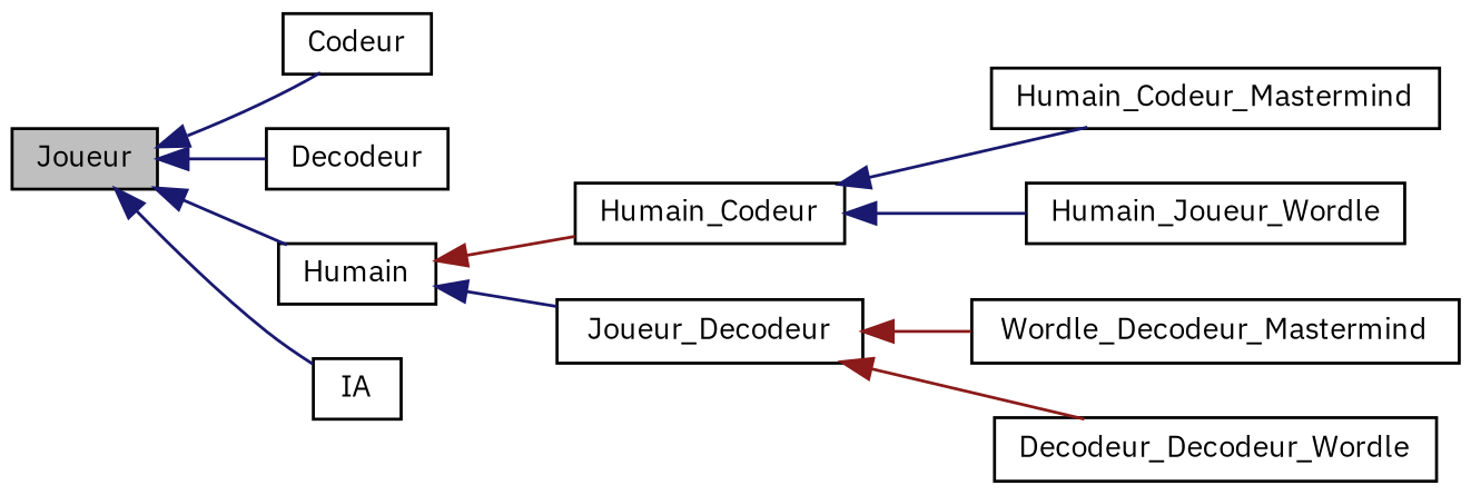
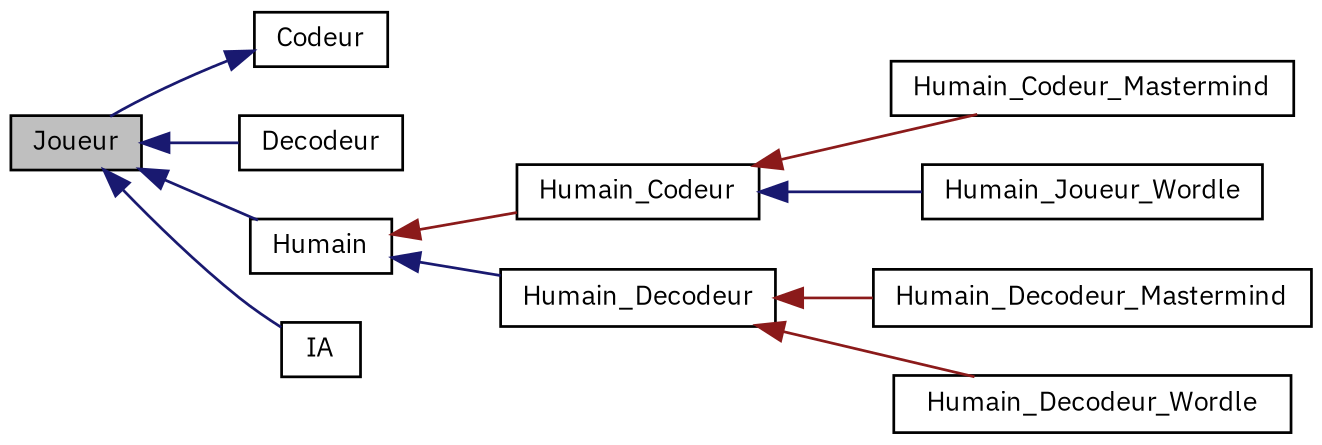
  digraph {
    fontname="IBM Plex Sans"
    rankdir=LR
    node [color=black fillcolor=white fontname="IBM Plex Sans" fontsize=10 shape=record style=filled]
    edge [color=midnightblue dir=back fontname="IBM Plex Sans" fontsize=10 labelfontname=Helvetica labelfontsize=10 style=solid]
    n1 [fillcolor=grey75 fontcolor=black height=0.2 label=Joueur width=0.4]
    n2 [height=0.2 label=Codeur width=0.4]
    n3 [height=0.2 label=Decodeur width=0.4]
    n4 [height=0.2 label=Humain width=0.4]
    n5 [height=0.2 label=IA width=0.4]
    n6 [height=0.2 label=Humain_Codeur width=0.4]
-   n7 [height=0.2 label=Joueur_Decodeur width=0.4]
+   n7 [height=0.2 label=Humain_Decodeur width=0.4]
    n8 [height=0.2 label=Humain_Codeur_Mastermind width=0.4]
    n9 [height=0.2 label=Humain_Joueur_Wordle width=0.4]
-   n10 [height=0.2 label=Wordle_Decodeur_Mastermind width=0.4]
-   n11 [height=0.2 label=Decodeur_Decodeur_Wordle width=0.4]
-   n1 -> n2
+   n10 [height=0.2 label=Humain_Decodeur_Mastermind width=0.4]
+   n11 [height=0.2 label=Humain_Decodeur_Wordle width=0.4]
+   n2 -> n1
    n1 -> n3
    n1 -> n4
    n1 -> n5
    n4 -> n6 [color=firebrick4]
    n4 -> n7
-   n6 -> n8
+   n6 -> n8 [color=firebrick4]
    n6 -> n9
    n7 -> n10 [color=firebrick4]
    n7 -> n11 [color=firebrick4]
  }
